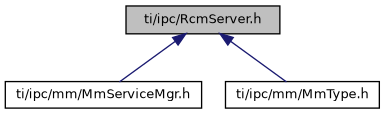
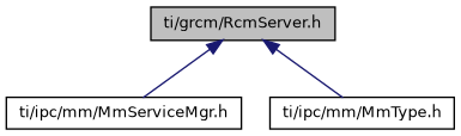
  digraph {
    node [color=black fillcolor=white fontname=Helvetica fontsize=10 shape=record style=filled]
    edge [color=midnightblue dir=back fontname=Helvetica fontsize=10 labelfontname=Helvetica labelfontsize=10 style=solid]
-   n1 [fillcolor=grey75 fontcolor=black height=0.2 label="ti/ipc/RcmServer.h" width=0.4]
+   n1 [fillcolor=grey75 fontcolor=black height=0.2 label="ti/grcm/RcmServer.h" width=0.4]
    n2 [height=0.2 label="ti/ipc/mm/MmServiceMgr.h" width=0.4]
    n3 [height=0.2 label="ti/ipc/mm/MmType.h" width=0.4]
    n1 -> n2
    n1 -> n3
  }
